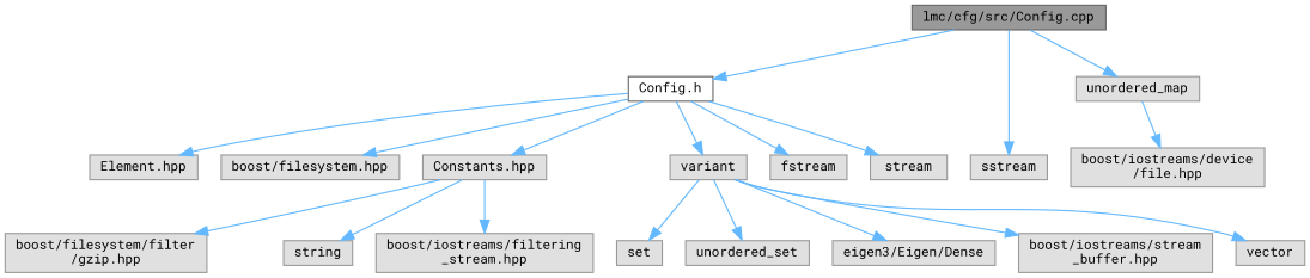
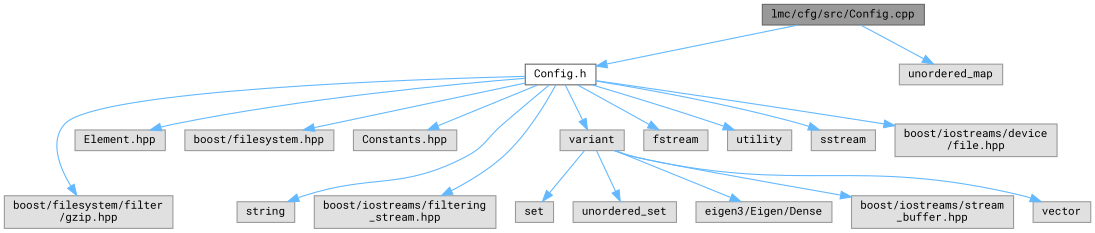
  digraph {
    fontname="Roboto Mono"
    node [color=grey60 fillcolor="#E0E0E0" fontname="Roboto Mono" fontsize=10 shape=box style=filled]
    edge [color=steelblue1 fontname="Roboto Mono" fontsize=10 labelfontname=Helvetica labelfontsize=10 style=solid]
    n1 [color=gray40 fillcolor=grey60 fontcolor=black height=0.2 label="lmc/cfg/src/Config.cpp" width=0.4]
    n2 [color=grey40 fillcolor=white height=0.2 label="Config.h" width=0.4]
    n3 [height=0.2 label=unordered_map width=0.4]
    n4 [height=0.2 label=string width=0.4]
    n5 [height=0.2 label=fstream width=0.4]
    n6 [height=0.2 label=sstream width=0.4]
-   n7 [height=0.2 label=stream width=0.4]
+   n7 [height=0.2 label=utility width=0.4]
    n8 [height=0.2 label=variant width=0.4]
    n9 [height=0.2 label="Constants.hpp" width=0.4]
    n10 [height=0.2 label="Element.hpp" width=0.4]
    n11 [height=0.2 label="boost/filesystem.hpp" width=0.4]
    n12 [height=0.2 label="boost/iostreams/filtering\l_stream.hpp" width=0.4]
    n13 [height=0.2 label="boost/filesystem/filter\l/gzip.hpp" width=0.4]
    n14 [height=0.2 label="boost/iostreams/device\l/file.hpp" width=0.4]
    n15 [height=0.2 label=vector width=0.4]
    n16 [height=0.2 label=set width=0.4]
    n17 [height=0.2 label=unordered_set width=0.4]
    n18 [height=0.2 label="eigen3/Eigen/Dense" width=0.4]
    n19 [height=0.2 label="boost/iostreams/stream\l_buffer.hpp" width=0.4]
    n1 -> n2
    n1 -> n3
-   n9 -> n4
+   n2 -> n4
    n2 -> n5
-   n1 -> n6
+   n2 -> n6
    n2 -> n7
    n2 -> n8
    n2 -> n9
    n2 -> n10
    n2 -> n11
-   n9 -> n12
-   n9 -> n13
-   n3 -> n14
+   n2 -> n12
+   n2 -> n13
+   n2 -> n14
    n8 -> n15
    n8 -> n16
    n8 -> n17
    n8 -> n18
    n8 -> n19
  }
